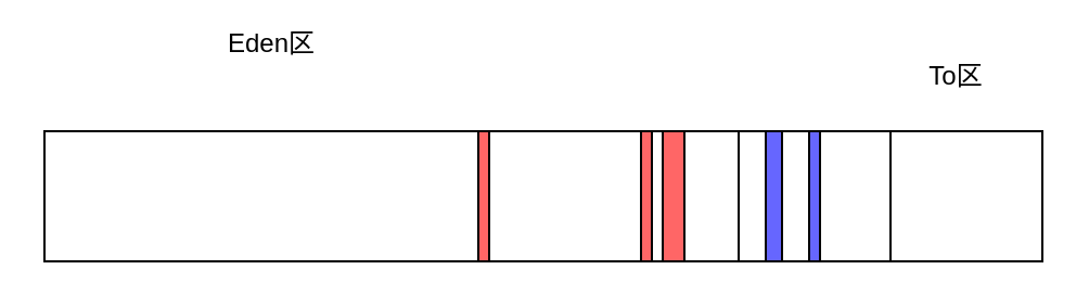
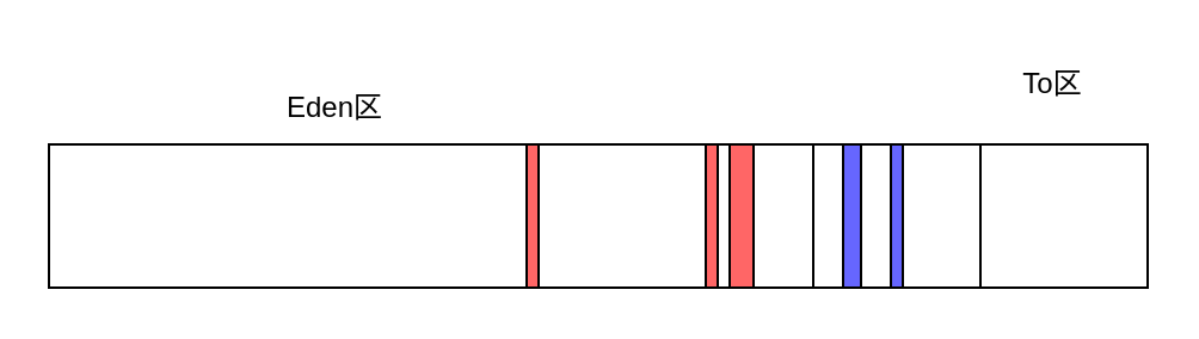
  <mxCell id="0" />
  <mxCell id="1" parent="0" />
  <mxCell id="2" value="" style="rounded=0;whiteSpace=wrap;html=1;fillColor=#FFFFFF;strokeColor=#000000;" parent="1" vertex="1"><mxGeometry x="20" y="60" width="320" height="60" as="geometry" /></mxCell>
- <mxCell id="3" value="Eden区" style="text;html=1;strokeColor=none;fillColor=none;align=center;verticalAlign=middle;whiteSpace=wrap;rounded=0;fontColor=#000000;" parent="1" vertex="1"><mxGeometry x="95" y="5" width="60" height="30" as="geometry" /></mxCell>
+ <mxCell id="3" value="Eden区" style="text;html=1;strokeColor=none;fillColor=none;align=center;verticalAlign=middle;whiteSpace=wrap;rounded=0;fontColor=#000000;" parent="1" vertex="1"><mxGeometry x="110" y="30" width="60" height="30" as="geometry" /></mxCell>
  <mxCell id="4" value="" style="rounded=0;whiteSpace=wrap;html=1;fillColor=#FFFFFF;strokeColor=#000000;" parent="1" vertex="1"><mxGeometry x="340" y="60" width="70" height="60" as="geometry" /></mxCell>
  <mxCell id="5" value="" style="rounded=0;whiteSpace=wrap;html=1;fillColor=#FFFFFF;strokeColor=#000000;" parent="1" vertex="1"><mxGeometry x="410" y="60" width="70" height="60" as="geometry" /></mxCell>
  <mxCell id="6" value="To区" style="text;html=1;strokeColor=none;fillColor=none;align=center;verticalAlign=middle;whiteSpace=wrap;rounded=0;fontColor=#000000;" parent="1" vertex="1"><mxGeometry x="417.5" y="20" width="45" height="30" as="geometry" /></mxCell>
  <mxCell id="7" value="" style="rounded=0;whiteSpace=wrap;html=1;fillColor=#6666FF;strokeColor=#000000;" parent="1" vertex="1"><mxGeometry x="352.5" y="60" width="7.5" height="60" as="geometry" /></mxCell>
  <mxCell id="8" value="" style="rounded=0;whiteSpace=wrap;html=1;fillColor=#FF6666;strokeColor=#000000;" parent="1" vertex="1"><mxGeometry x="295" y="60" width="5" height="60" as="geometry" /></mxCell>
  <mxCell id="9" value="" style="rounded=0;whiteSpace=wrap;html=1;fillColor=#FF6666;strokeColor=#000000;" parent="1" vertex="1"><mxGeometry x="305" y="60" width="10" height="60" as="geometry" /></mxCell>
  <mxCell id="10" value="" style="rounded=0;whiteSpace=wrap;html=1;fillColor=#6666FF;strokeColor=#000000;" parent="1" vertex="1"><mxGeometry x="372.5" y="60" width="5" height="60" as="geometry" /></mxCell>
  <mxCell id="11" value="" style="rounded=0;whiteSpace=wrap;html=1;fillColor=#FF6666;strokeColor=#000000;" parent="1" vertex="1"><mxGeometry x="220" y="60" width="5" height="60" as="geometry" /></mxCell>
